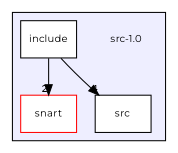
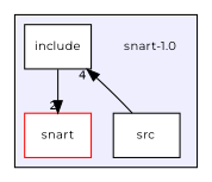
  digraph {
    compound=true
    fontname=Montserrat
    node [fontname=Montserrat fontsize=10 shape=box color=black fillcolor=white style=filled]
    edge [fontname=Montserrat labeldistance=1.5 labelfontname=Helvetica labelfontsize=10]
-   n1 [label="src-1.0" shape=plaintext color="" fillcolor="" style=""]
+   n1 [label="snart-1.0" shape=plaintext color="" fillcolor="" style=""]
    n2 [color=red label=snart]
    n3 [label=include]
    n4 [label=src]
    subgraph cluster_1 {
      bgcolor="#eeeeff"
      pencolor=black
      n1
      n2
      n3
      n4
    }
    n3 -> n2 [headlabel=2]
-   n3 -> n4 [headlabel=4]
+   n4 -> n3 [headlabel=4]
  }
